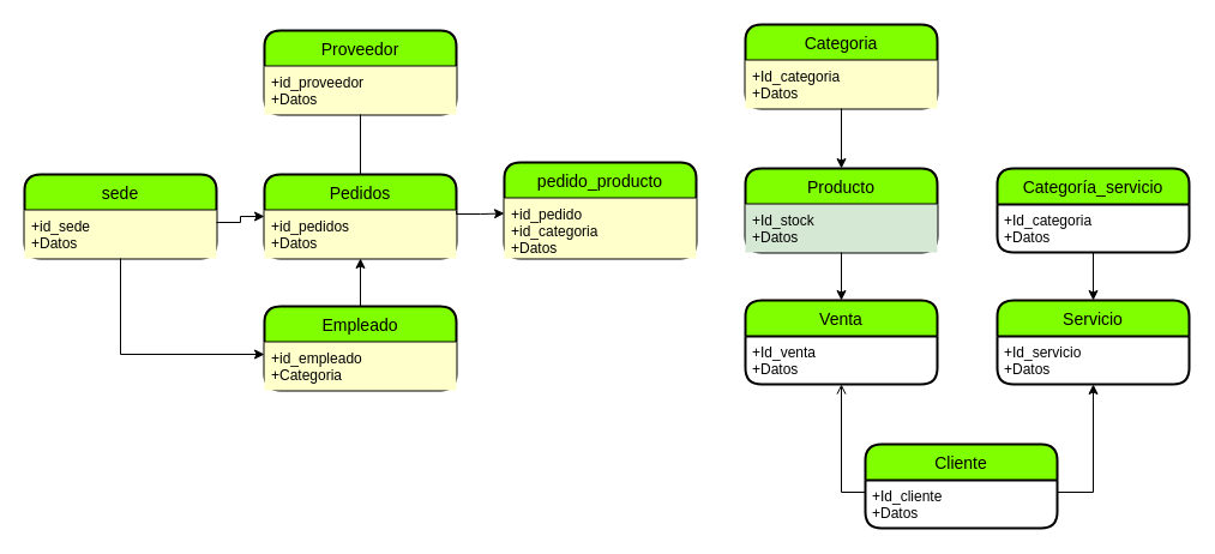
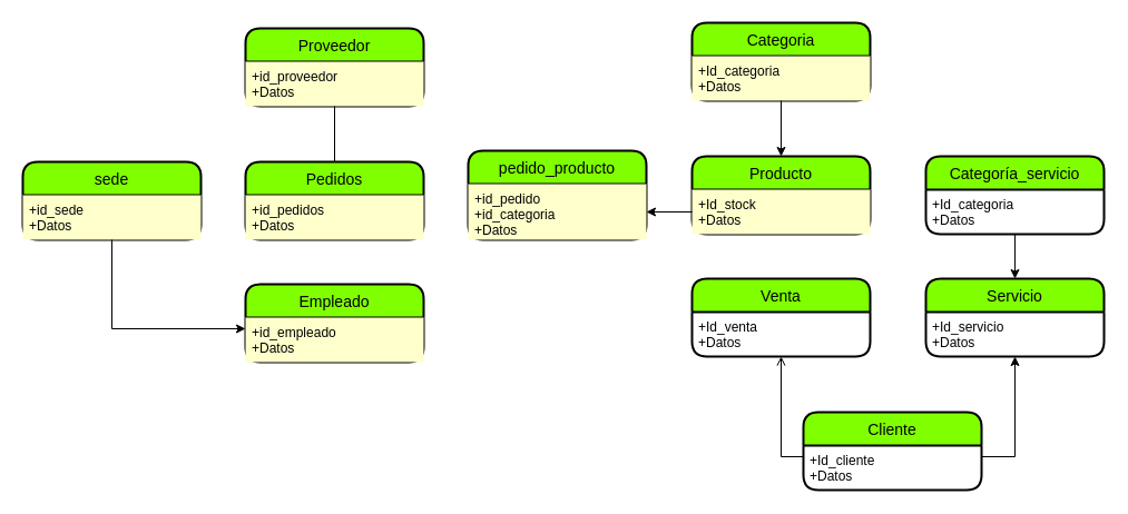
  <mxCell id="0" />
  <mxCell id="1" parent="0" />
  <mxCell id="2" value="Proveedor" style="swimlane;childLayout=stackLayout;horizontal=1;startSize=30;horizontalStack=0;rounded=1;fontSize=14;fontStyle=0;strokeWidth=2;resizeParent=0;resizeLast=1;shadow=0;dashed=0;align=center;fillColor=#80FF00;" parent="1" vertex="1"><mxGeometry x="220" y="25" width="160" height="70" as="geometry" /></mxCell>
  <mxCell id="3" value="+id_proveedor&#10;+Datos" style="align=left;strokeColor=none;fillColor=#FFFFCC;spacingLeft=4;fontSize=12;verticalAlign=top;resizable=0;rotatable=0;part=1;" parent="2" vertex="1"><mxGeometry y="30" width="160" height="40" as="geometry" /></mxCell>
  <mxCell id="4" value="Pedidos" style="swimlane;childLayout=stackLayout;horizontal=1;startSize=30;horizontalStack=0;rounded=1;fontSize=14;fontStyle=0;strokeWidth=2;resizeParent=0;resizeLast=1;shadow=0;dashed=0;align=center;fillColor=#80FF00;" parent="1" vertex="1"><mxGeometry x="220" y="145" width="160" height="70" as="geometry" /></mxCell>
  <mxCell id="5" value="+id_pedidos&#10;+Datos" style="align=left;strokeColor=none;fillColor=#FFFFCC;spacingLeft=4;fontSize=12;verticalAlign=top;resizable=0;rotatable=0;part=1;" parent="4" vertex="1"><mxGeometry y="30" width="160" height="40" as="geometry" /></mxCell>
  <mxCell id="6" style="edgeStyle=orthogonalEdgeStyle;rounded=0;orthogonalLoop=1;jettySize=auto;html=1;exitX=0.5;exitY=1;exitDx=0;exitDy=0;entryX=0.5;entryY=0;entryDx=0;entryDy=0;endArrow=none;" parent="1" source="3" target="4" edge="1"><mxGeometry relative="1" as="geometry" /></mxCell>
- <mxCell id="7" style="edgeStyle=orthogonalEdgeStyle;rounded=0;orthogonalLoop=1;jettySize=auto;html=1;entryX=0.5;entryY=1;entryDx=0;entryDy=0;" parent="1" source="8" target="5" edge="1"><mxGeometry relative="1" as="geometry" /></mxCell>
  <mxCell id="8" value="Empleado" style="swimlane;childLayout=stackLayout;horizontal=1;startSize=30;horizontalStack=0;rounded=1;fontSize=14;fontStyle=0;strokeWidth=2;resizeParent=0;resizeLast=1;shadow=0;dashed=0;align=center;fillColor=#80FF00;" parent="1" vertex="1"><mxGeometry x="220" y="255" width="160" height="70" as="geometry" /></mxCell>
- <mxCell id="9" value="+id_empleado&#10;+Categoria" style="align=left;strokeColor=none;fillColor=#FFFFCC;spacingLeft=4;fontSize=12;verticalAlign=top;resizable=0;rotatable=0;part=1;" parent="8" vertex="1"><mxGeometry y="30" width="160" height="40" as="geometry" /></mxCell>
+ <mxCell id="9" value="+id_empleado&#10;+Datos" style="align=left;strokeColor=none;fillColor=#FFFFCC;spacingLeft=4;fontSize=12;verticalAlign=top;resizable=0;rotatable=0;part=1;" parent="8" vertex="1"><mxGeometry y="30" width="160" height="40" as="geometry" /></mxCell>
  <mxCell id="10" value="pedido_producto" style="swimlane;childLayout=stackLayout;horizontal=1;startSize=30;horizontalStack=0;rounded=1;fontSize=14;fontStyle=0;strokeWidth=2;resizeParent=0;resizeLast=1;shadow=0;dashed=0;align=center;fillColor=#80FF00;" parent="1" vertex="1"><mxGeometry x="420" y="135" width="160" height="80" as="geometry" /></mxCell>
  <mxCell id="11" value="+id_pedido&#10;+id_categoria&#10;+Datos" style="align=left;strokeColor=none;fillColor=#FFFFCC;spacingLeft=4;fontSize=12;verticalAlign=top;resizable=0;rotatable=0;part=1;" parent="10" vertex="1"><mxGeometry y="30" width="160" height="50" as="geometry" /></mxCell>
  <mxCell id="12" value="Producto" style="swimlane;childLayout=stackLayout;horizontal=1;startSize=30;horizontalStack=0;rounded=1;fontSize=14;fontStyle=0;strokeWidth=2;resizeParent=0;resizeLast=1;shadow=0;dashed=0;align=center;fillColor=#80FF00;" parent="1" vertex="1"><mxGeometry x="621" y="140" width="160" height="70" as="geometry" /></mxCell>
- <mxCell id="13" value="+Id_stock&#10;+Datos" style="align=left;strokeColor=none;fillColor=#d5e8d4;spacingLeft=4;fontSize=12;verticalAlign=top;resizable=0;rotatable=0;part=1;" parent="12" vertex="1"><mxGeometry y="30" width="160" height="40" as="geometry" /></mxCell>
+ <mxCell id="13" value="+Id_stock&#10;+Datos" style="align=left;strokeColor=none;fillColor=#FFFFCC;spacingLeft=4;fontSize=12;verticalAlign=top;resizable=0;rotatable=0;part=1;" parent="12" vertex="1"><mxGeometry y="30" width="160" height="40" as="geometry" /></mxCell>
  <mxCell id="14" value="Categoria" style="swimlane;childLayout=stackLayout;horizontal=1;startSize=30;horizontalStack=0;rounded=1;fontSize=14;fontStyle=0;strokeWidth=2;resizeParent=0;resizeLast=1;shadow=0;dashed=0;align=center;fillColor=#80FF00;" parent="1" vertex="1"><mxGeometry x="621" y="20" width="160" height="70" as="geometry" /></mxCell>
  <mxCell id="15" value="+Id_categoria&#10;+Datos" style="align=left;strokeColor=none;fillColor=#FFFFCC;spacingLeft=4;fontSize=12;verticalAlign=top;resizable=0;rotatable=0;part=1;" parent="14" vertex="1"><mxGeometry y="30" width="160" height="40" as="geometry" /></mxCell>
  <mxCell id="16" value="Venta" style="swimlane;childLayout=stackLayout;horizontal=1;startSize=30;horizontalStack=0;rounded=1;fontSize=14;fontStyle=0;strokeWidth=2;resizeParent=0;resizeLast=1;shadow=0;dashed=0;align=center;fillColor=#80FF00;" parent="1" vertex="1"><mxGeometry x="621" y="250" width="160" height="70" as="geometry"><mxRectangle x="320" y="430" width="80" height="30" as="alternateBounds" /></mxGeometry></mxCell>
  <mxCell id="17" value="+Id_venta&#10;+Datos" style="align=left;strokeColor=none;fillColor=none;spacingLeft=4;fontSize=12;verticalAlign=top;resizable=0;rotatable=0;part=1;" parent="16" vertex="1"><mxGeometry y="30" width="160" height="40" as="geometry" /></mxCell>
- <mxCell id="18" style="edgeStyle=orthogonalEdgeStyle;rounded=0;orthogonalLoop=1;jettySize=auto;html=1;exitX=0.5;exitY=1;exitDx=0;exitDy=0;entryX=0.5;entryY=0;entryDx=0;entryDy=0;" parent="1" source="13" target="16" edge="1"><mxGeometry relative="1" as="geometry" /></mxCell>
  <mxCell id="19" value="Servicio" style="swimlane;childLayout=stackLayout;horizontal=1;startSize=30;horizontalStack=0;rounded=1;fontSize=14;fontStyle=0;strokeWidth=2;resizeParent=0;resizeLast=1;shadow=0;dashed=0;align=center;fillColor=#80FF00;" parent="1" vertex="1"><mxGeometry x="831" y="250" width="160" height="70" as="geometry" /></mxCell>
  <mxCell id="20" value="+Id_servicio&#10;+Datos" style="align=left;strokeColor=none;fillColor=none;spacingLeft=4;fontSize=12;verticalAlign=top;resizable=0;rotatable=0;part=1;" parent="19" vertex="1"><mxGeometry y="30" width="160" height="40" as="geometry" /></mxCell>
  <mxCell id="21" value="Cliente" style="swimlane;childLayout=stackLayout;horizontal=1;startSize=30;horizontalStack=0;rounded=1;fontSize=14;fontStyle=0;strokeWidth=2;resizeParent=0;resizeLast=1;shadow=0;dashed=0;align=center;fillColor=#80FF00;" parent="1" vertex="1"><mxGeometry x="721" y="370" width="160" height="70" as="geometry" /></mxCell>
  <mxCell id="22" value="+Id_cliente&#10;+Datos" style="align=left;strokeColor=none;fillColor=none;spacingLeft=4;fontSize=12;verticalAlign=top;resizable=0;rotatable=0;part=1;" parent="21" vertex="1"><mxGeometry y="30" width="160" height="40" as="geometry" /></mxCell>
  <mxCell id="23" style="edgeStyle=orthogonalEdgeStyle;rounded=0;orthogonalLoop=1;jettySize=auto;html=1;exitX=1;exitY=0;exitDx=0;exitDy=0;entryX=0.5;entryY=1;entryDx=0;entryDy=0;" parent="1" source="22" target="20" edge="1"><mxGeometry relative="1" as="geometry"><Array as="points"><mxPoint x="881" y="410" /><mxPoint x="911" y="410" /></Array></mxGeometry></mxCell>
  <mxCell id="24" style="edgeStyle=orthogonalEdgeStyle;rounded=0;orthogonalLoop=1;jettySize=auto;html=1;exitX=0;exitY=0.25;exitDx=0;exitDy=0;endArrow=open;" parent="1" source="22" target="17" edge="1"><mxGeometry relative="1" as="geometry" /></mxCell>
  <mxCell id="25" value="Categoría_servicio" style="swimlane;childLayout=stackLayout;horizontal=1;startSize=30;horizontalStack=0;rounded=1;fontSize=14;fontStyle=0;strokeWidth=2;resizeParent=0;resizeLast=1;shadow=0;dashed=0;align=center;fillColor=#80FF00;" parent="1" vertex="1"><mxGeometry x="831" y="140" width="160" height="70" as="geometry" /></mxCell>
  <mxCell id="26" value="+Id_categoria&#10;+Datos" style="align=left;strokeColor=none;fillColor=none;spacingLeft=4;fontSize=12;verticalAlign=top;resizable=0;rotatable=0;part=1;" parent="25" vertex="1"><mxGeometry y="30" width="160" height="40" as="geometry" /></mxCell>
  <mxCell id="27" style="edgeStyle=orthogonalEdgeStyle;rounded=0;orthogonalLoop=1;jettySize=auto;html=1;exitX=0.5;exitY=1;exitDx=0;exitDy=0;entryX=0.5;entryY=0;entryDx=0;entryDy=0;" parent="1" source="15" target="12" edge="1"><mxGeometry relative="1" as="geometry" /></mxCell>
  <mxCell id="28" style="edgeStyle=orthogonalEdgeStyle;rounded=0;orthogonalLoop=1;jettySize=auto;html=1;exitX=0.5;exitY=1;exitDx=0;exitDy=0;entryX=0.5;entryY=0;entryDx=0;entryDy=0;" parent="1" source="26" target="19" edge="1"><mxGeometry relative="1" as="geometry" /></mxCell>
- <mxCell id="30" style="edgeStyle=orthogonalEdgeStyle;rounded=0;orthogonalLoop=1;jettySize=auto;html=1;exitX=1;exitY=0;exitDx=0;exitDy=0;entryX=0;entryY=0.25;entryDx=0;entryDy=0;" edge="1" parent="1" source="5" target="11"><mxGeometry relative="1" as="geometry"><Array as="points"><mxPoint x="380" y="178" /><mxPoint x="400" y="178" /></Array></mxGeometry></mxCell>
+ <mxCell id="29" value="" style="edgeStyle=orthogonalEdgeStyle;rounded=0;orthogonalLoop=1;jettySize=auto;html=1;" edge="1" parent="1" source="13" target="11"><mxGeometry relative="1" as="geometry" /></mxCell>
  <mxCell id="31" value="sede" style="swimlane;childLayout=stackLayout;horizontal=1;startSize=30;horizontalStack=0;rounded=1;fontSize=14;fontStyle=0;strokeWidth=2;resizeParent=0;resizeLast=1;shadow=0;dashed=0;align=center;fillColor=#80FF00;" vertex="1" parent="1"><mxGeometry x="20" y="145" width="160" height="70" as="geometry" /></mxCell>
  <mxCell id="32" value="+id_sede&#10;+Datos" style="align=left;strokeColor=none;fillColor=#FFFFCC;spacingLeft=4;fontSize=12;verticalAlign=top;resizable=0;rotatable=0;part=1;" vertex="1" parent="31"><mxGeometry y="30" width="160" height="40" as="geometry" /></mxCell>
- <mxCell id="33" style="edgeStyle=orthogonalEdgeStyle;rounded=0;orthogonalLoop=1;jettySize=auto;html=1;exitX=1;exitY=0.25;exitDx=0;exitDy=0;entryX=0;entryY=0.5;entryDx=0;entryDy=0;" edge="1" parent="1" source="32" target="4"><mxGeometry relative="1" as="geometry" /></mxCell>
  <mxCell id="34" style="edgeStyle=orthogonalEdgeStyle;rounded=0;orthogonalLoop=1;jettySize=auto;html=1;exitX=0.5;exitY=1;exitDx=0;exitDy=0;entryX=0;entryY=0.25;entryDx=0;entryDy=0;" edge="1" parent="1" source="32" target="9"><mxGeometry relative="1" as="geometry" /></mxCell>
